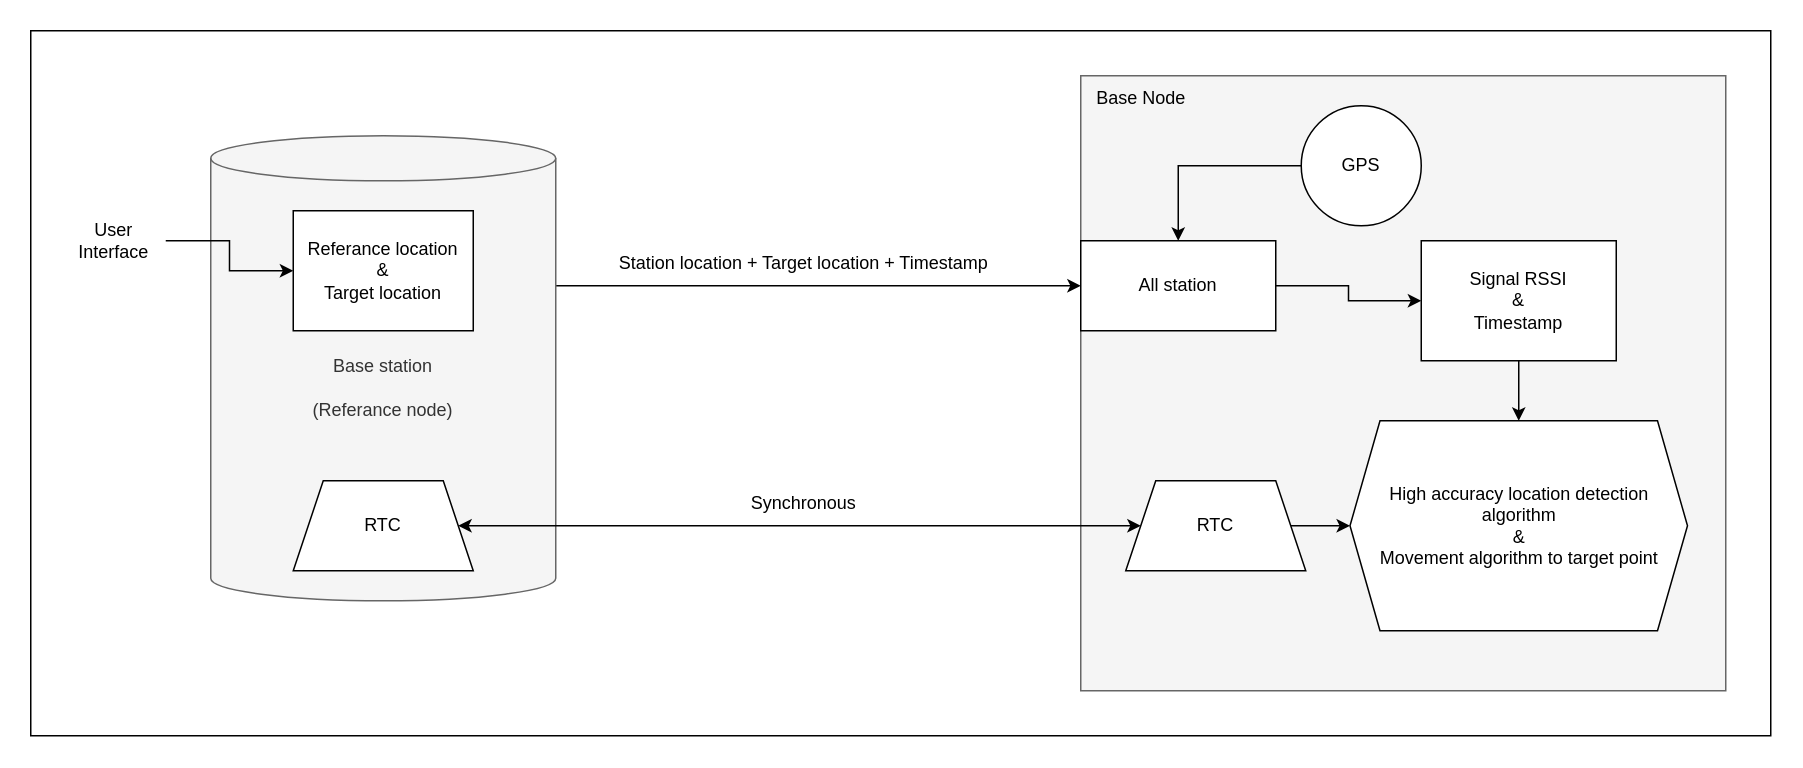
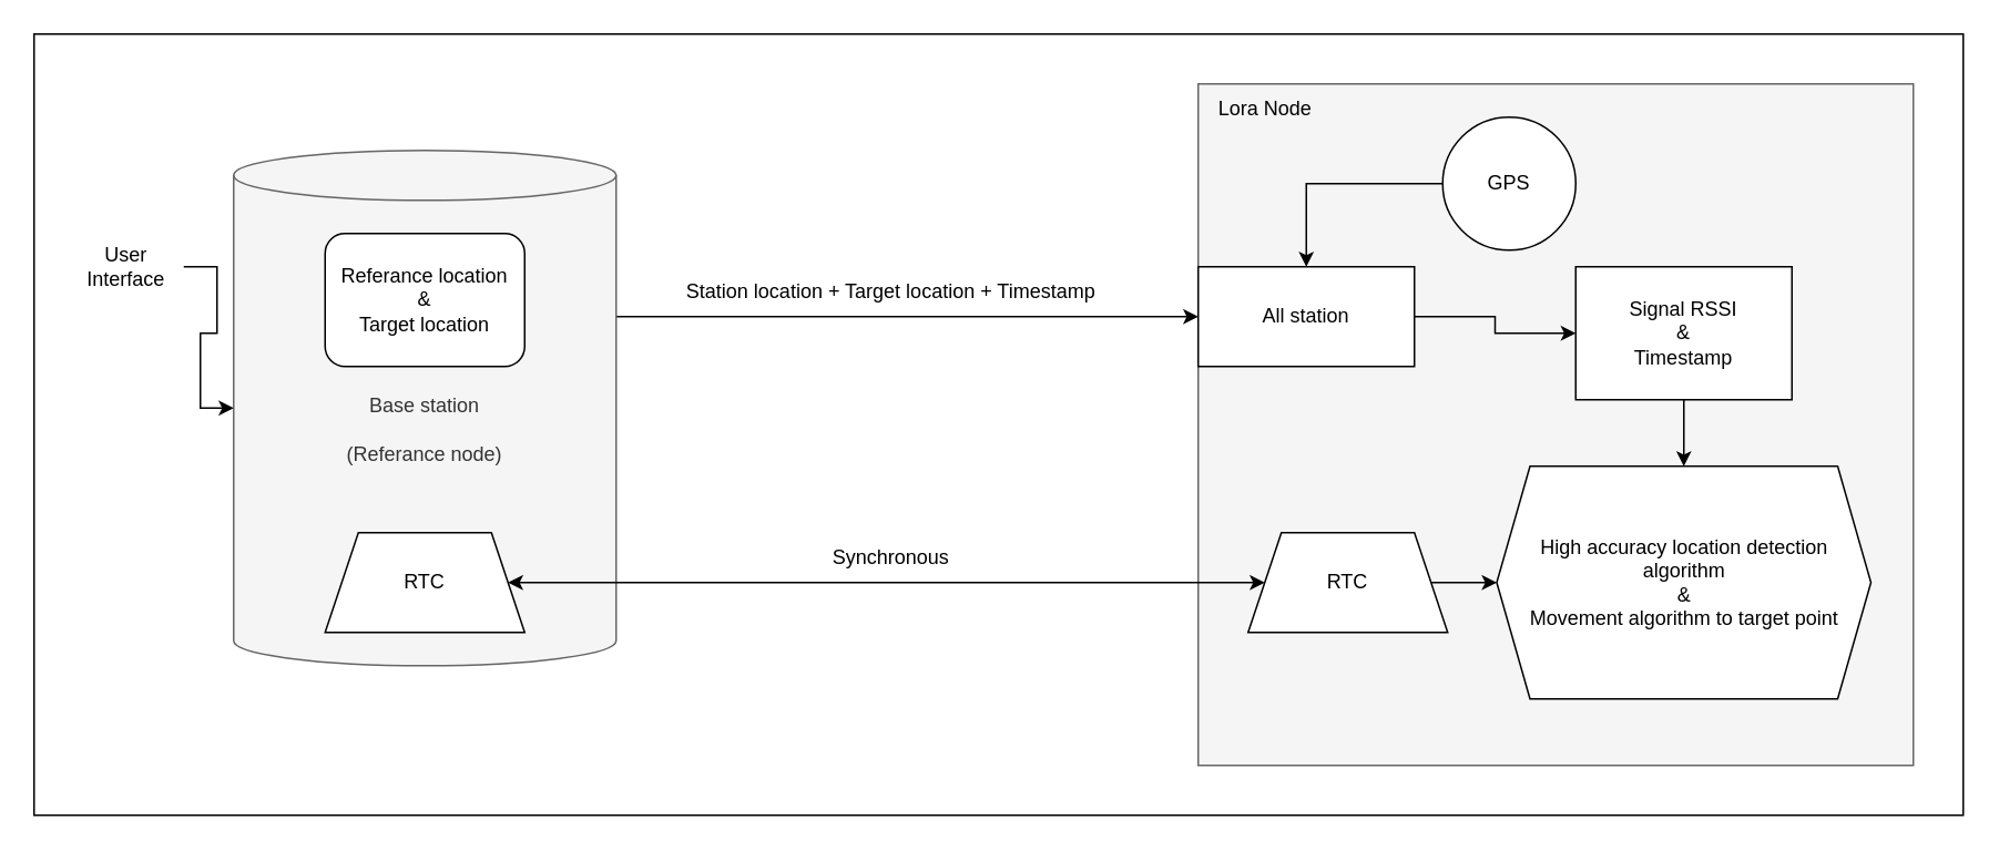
  <mxCell id="0" />
  <mxCell id="1" parent="0" />
  <mxCell id="2" value="" style="rounded=0;whiteSpace=wrap;html=1;" vertex="1" parent="1"><mxGeometry x="20" y="20" width="1160" height="470" as="geometry" /></mxCell>
  <mxCell id="3" value="" style="edgeStyle=orthogonalEdgeStyle;rounded=0;orthogonalLoop=1;jettySize=auto;html=1;" parent="1" source="4" target="5" edge="1"><mxGeometry relative="1" as="geometry"><Array as="points"><mxPoint x="550" y="190" /><mxPoint x="550" y="190" /></Array></mxGeometry></mxCell>
  <mxCell id="4" value="Base station&lt;br&gt;&lt;br&gt;(Referance node)" style="shape=cylinder3;whiteSpace=wrap;html=1;boundedLbl=1;backgroundOutline=1;size=15;fillColor=#f5f5f5;fontColor=#333333;strokeColor=#666666;" parent="1" vertex="1"><mxGeometry x="140" y="90" width="230" height="310" as="geometry" /></mxCell>
  <mxCell id="5" value="" style="whiteSpace=wrap;html=1;fillColor=#f5f5f5;fontColor=#333333;strokeColor=#666666;" parent="1" vertex="1"><mxGeometry x="720" y="50" width="430" height="410" as="geometry" /></mxCell>
- <mxCell id="6" value="Base Node" style="text;html=1;align=center;verticalAlign=middle;resizable=0;points=[];autosize=1;strokeColor=none;fillColor=none;" parent="1" vertex="1"><mxGeometry x="720" y="50" width="80" height="30" as="geometry" /></mxCell>
+ <mxCell id="6" value="Lora Node" style="text;html=1;align=center;verticalAlign=middle;resizable=0;points=[];autosize=1;strokeColor=none;fillColor=none;" parent="1" vertex="1"><mxGeometry x="720" y="50" width="80" height="30" as="geometry" /></mxCell>
  <mxCell id="7" value="" style="edgeStyle=orthogonalEdgeStyle;rounded=0;orthogonalLoop=1;jettySize=auto;html=1;startArrow=none;startFill=0;" parent="1" source="8" target="17" edge="1"><mxGeometry relative="1" as="geometry" /></mxCell>
  <mxCell id="8" value="All station" style="whiteSpace=wrap;html=1;" parent="1" vertex="1"><mxGeometry x="720" y="160" width="130" height="60" as="geometry" /></mxCell>
  <mxCell id="9" value="Station location + Target location + Timestamp" style="text;html=1;align=center;verticalAlign=middle;resizable=0;points=[];autosize=1;strokeColor=none;fillColor=none;" parent="1" vertex="1"><mxGeometry x="400" y="160" width="270" height="30" as="geometry" /></mxCell>
  <mxCell id="10" style="edgeStyle=orthogonalEdgeStyle;rounded=0;orthogonalLoop=1;jettySize=auto;html=1;startArrow=classic;startFill=1;" parent="1" source="11" target="13" edge="1"><mxGeometry relative="1" as="geometry" /></mxCell>
  <mxCell id="11" value="RTC" style="shape=trapezoid;perimeter=trapezoidPerimeter;whiteSpace=wrap;html=1;fixedSize=1;" parent="1" vertex="1"><mxGeometry x="195" y="320" width="120" height="60" as="geometry" /></mxCell>
  <mxCell id="12" style="edgeStyle=orthogonalEdgeStyle;rounded=0;orthogonalLoop=1;jettySize=auto;html=1;startArrow=none;startFill=0;" parent="1" source="13" target="18" edge="1"><mxGeometry relative="1" as="geometry" /></mxCell>
  <mxCell id="13" value="RTC" style="shape=trapezoid;perimeter=trapezoidPerimeter;whiteSpace=wrap;html=1;fixedSize=1;" parent="1" vertex="1"><mxGeometry x="750" y="320" width="120" height="60" as="geometry" /></mxCell>
  <mxCell id="14" style="edgeStyle=orthogonalEdgeStyle;rounded=0;orthogonalLoop=1;jettySize=auto;html=1;startArrow=none;startFill=0;" parent="1" source="15" target="8" edge="1"><mxGeometry relative="1" as="geometry" /></mxCell>
  <mxCell id="15" value="GPS" style="ellipse;whiteSpace=wrap;html=1;" parent="1" vertex="1"><mxGeometry x="867" y="70" width="80" height="80" as="geometry" /></mxCell>
  <mxCell id="16" style="edgeStyle=orthogonalEdgeStyle;rounded=0;orthogonalLoop=1;jettySize=auto;html=1;startArrow=none;startFill=0;" parent="1" source="17" target="18" edge="1"><mxGeometry relative="1" as="geometry" /></mxCell>
  <mxCell id="17" value="Signal RSSI&lt;br&gt;&amp;amp;&lt;br&gt;Timestamp" style="whiteSpace=wrap;html=1;" parent="1" vertex="1"><mxGeometry x="947" y="160" width="130" height="80" as="geometry" /></mxCell>
  <mxCell id="18" value="&lt;div&gt;High accuracy location detection algorithm&lt;/div&gt;&lt;div&gt;&amp;amp;&lt;/div&gt;&lt;div&gt;Movement algorithm to target point&lt;/div&gt;" style="shape=hexagon;perimeter=hexagonPerimeter2;whiteSpace=wrap;html=1;fixedSize=1;" parent="1" vertex="1"><mxGeometry x="899.5" y="280" width="225" height="140" as="geometry" /></mxCell>
- <mxCell id="19" value="Referance location&lt;br&gt;&amp;amp;&lt;br&gt;Target location" style="whiteSpace=wrap;html=1;" parent="1" vertex="1"><mxGeometry x="195" y="140" width="120" height="80" as="geometry" /></mxCell>
- <mxCell id="20" style="edgeStyle=orthogonalEdgeStyle;rounded=0;orthogonalLoop=1;jettySize=auto;html=1;startArrow=none;startFill=0;" parent="1" source="21" target="19" edge="1"><mxGeometry relative="1" as="geometry" /></mxCell>
+ <mxCell id="19" value="Referance location&lt;br&gt;&amp;amp;&lt;br&gt;Target location" style="whiteSpace=wrap;html=1;rounded=1;" parent="1" vertex="1"><mxGeometry x="195" y="140" width="120" height="80" as="geometry" /></mxCell>
+ <mxCell id="20" style="edgeStyle=orthogonalEdgeStyle;rounded=0;orthogonalLoop=1;jettySize=auto;html=1;startArrow=none;startFill=0;" parent="1" source="21" target="4" edge="1"><mxGeometry relative="1" as="geometry" /></mxCell>
  <mxCell id="21" value="User&lt;br&gt;Interface" style="text;html=1;align=center;verticalAlign=middle;resizable=0;points=[];autosize=1;strokeColor=none;fillColor=none;" parent="1" vertex="1"><mxGeometry x="40" y="140" width="70" height="40" as="geometry" /></mxCell>
  <mxCell id="22" value="Synchronous" style="text;html=1;align=center;verticalAlign=middle;resizable=0;points=[];autosize=1;strokeColor=none;fillColor=none;" vertex="1" parent="1"><mxGeometry x="490" y="320" width="90" height="30" as="geometry" /></mxCell>
